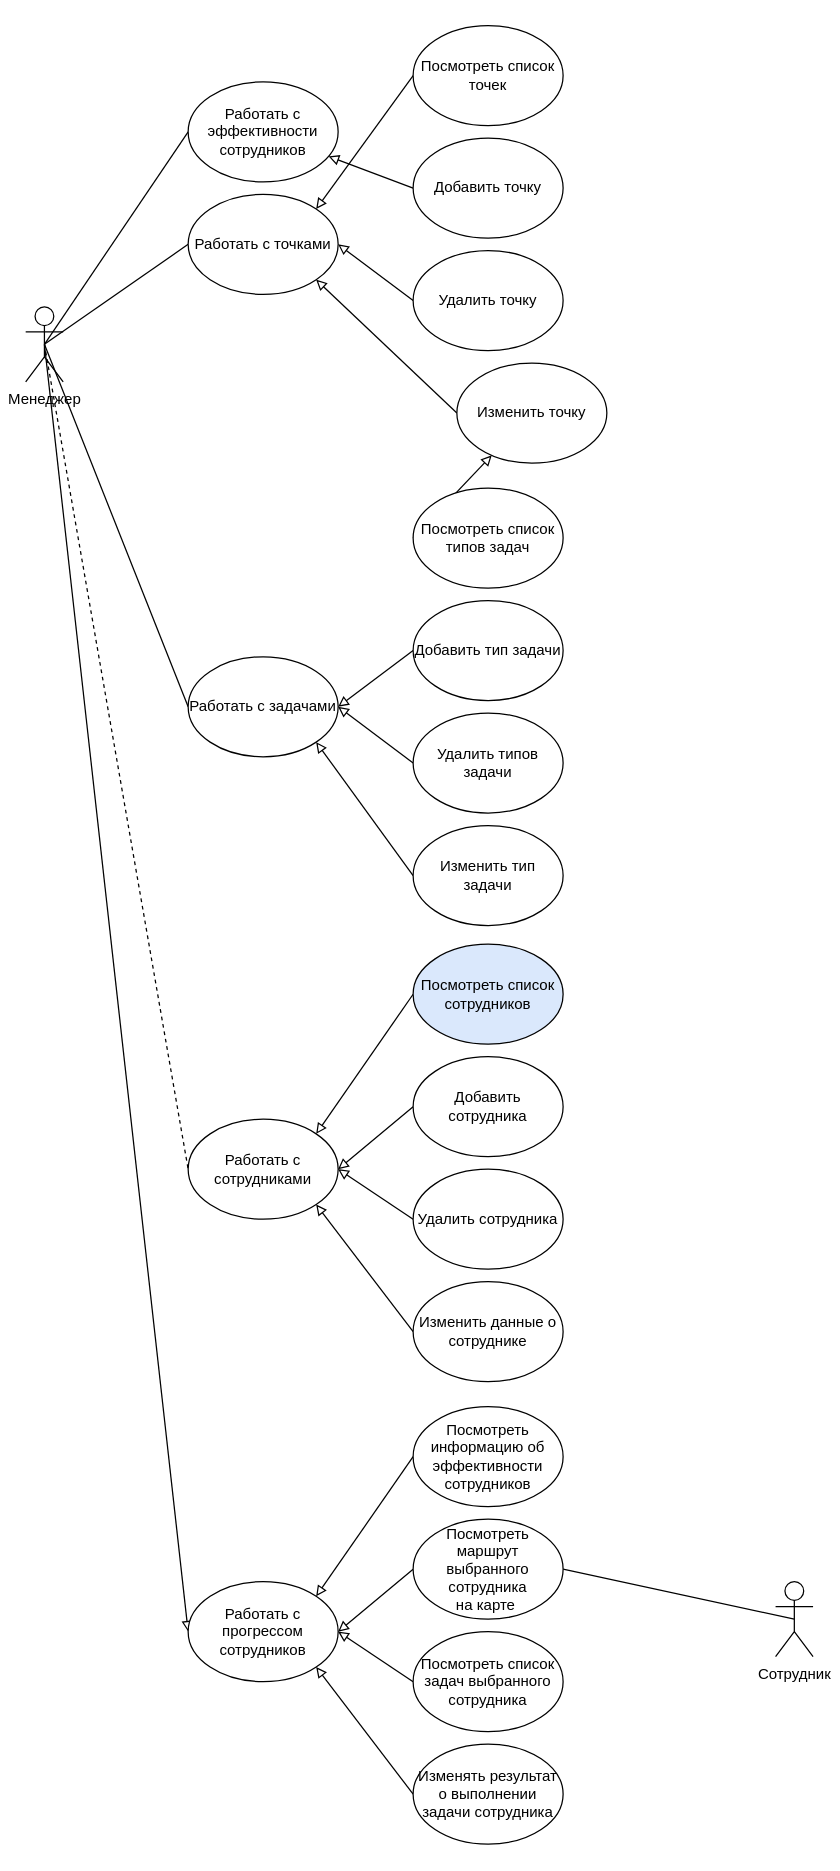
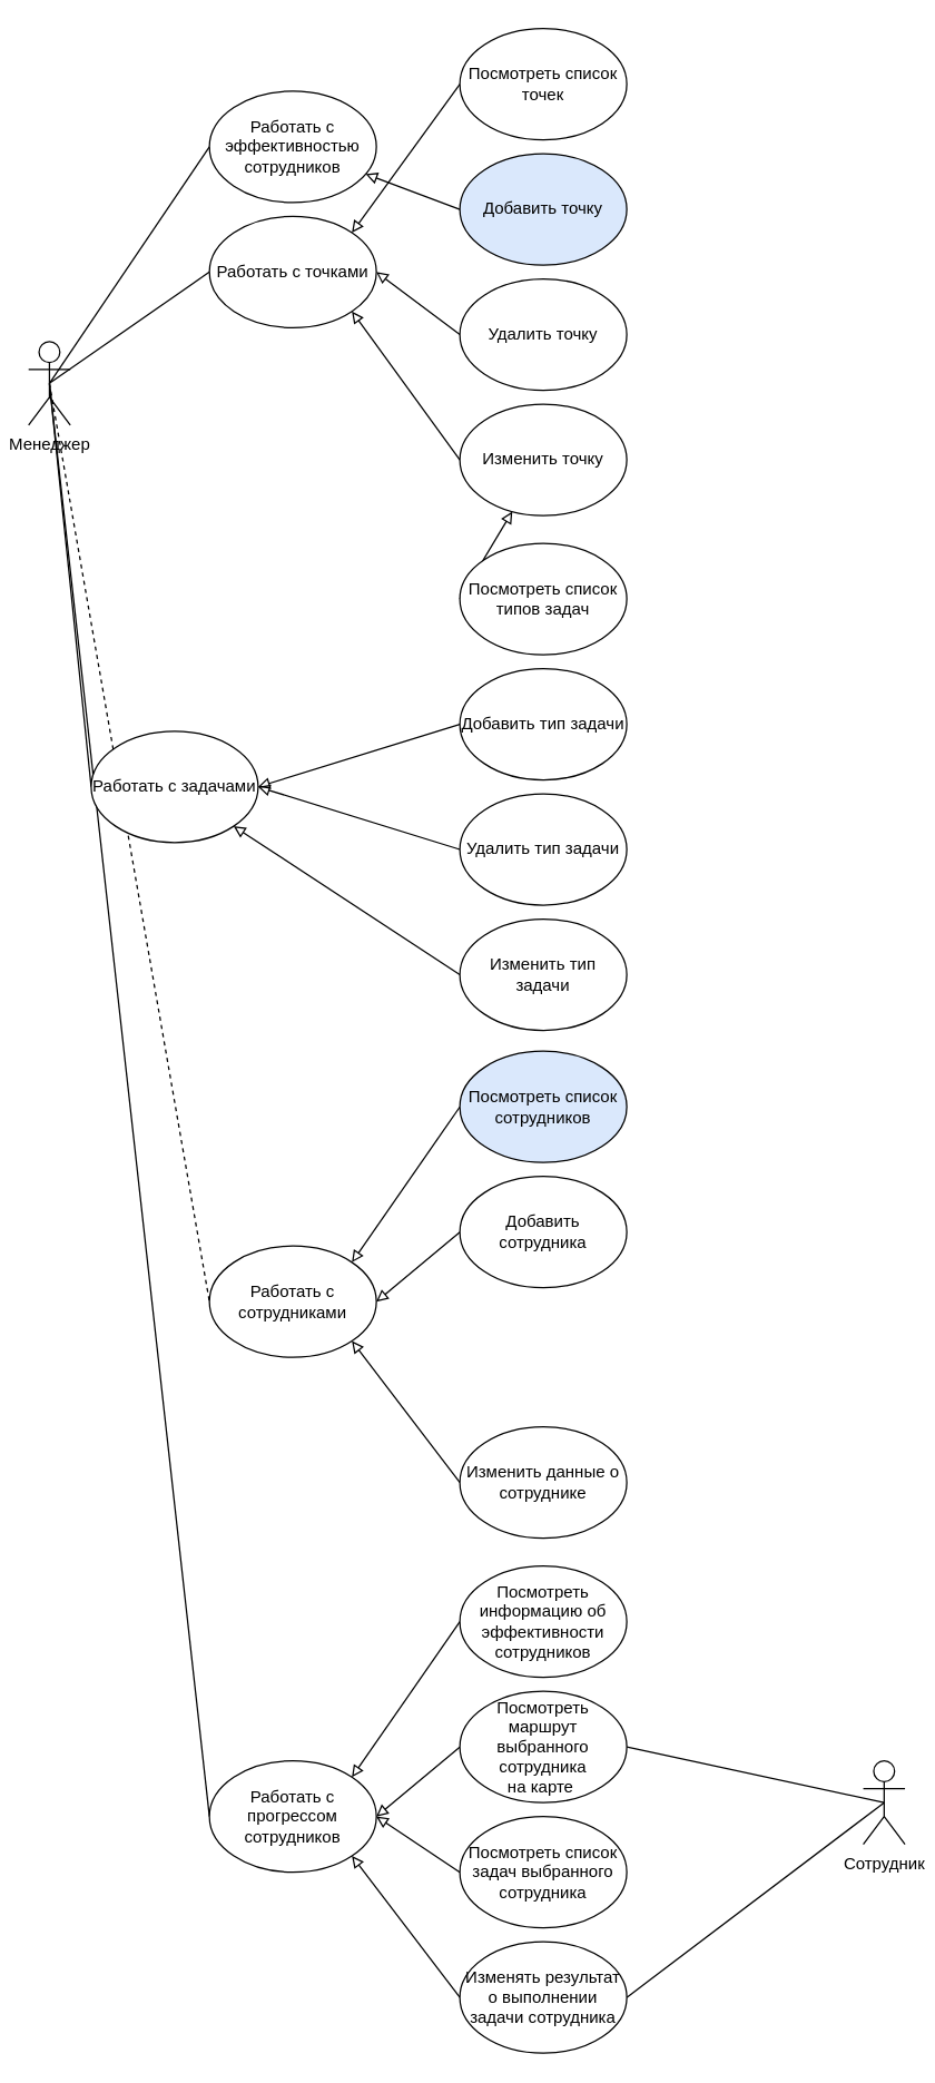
  <mxCell id="0" />
  <mxCell id="1" parent="0" />
  <mxCell id="2" style="edgeStyle=none;rounded=0;orthogonalLoop=1;jettySize=auto;html=1;exitX=0.5;exitY=0.5;exitDx=0;exitDy=0;exitPerimeter=0;entryX=1;entryY=0.5;entryDx=0;entryDy=0;endArrow=none;endFill=0;" edge="1" parent="1" source="4" target="43"><mxGeometry relative="1" as="geometry" /></mxCell>
+ <mxCell id="3" style="edgeStyle=none;rounded=0;orthogonalLoop=1;jettySize=auto;html=1;exitX=0.5;exitY=0.5;exitDx=0;exitDy=0;exitPerimeter=0;entryX=1;entryY=0.5;entryDx=0;entryDy=0;endArrow=none;endFill=0;" edge="1" parent="1" source="4" target="47"><mxGeometry relative="1" as="geometry" /></mxCell>
  <mxCell id="4" value="Сотрудник" style="shape=umlActor;verticalLabelPosition=bottom;verticalAlign=top;html=1;outlineConnect=0;" vertex="1" parent="1"><mxGeometry x="620" y="1265" width="30" height="60" as="geometry" /></mxCell>
  <mxCell id="5" style="rounded=0;orthogonalLoop=1;jettySize=auto;html=1;entryX=0;entryY=0.5;entryDx=0;entryDy=0;endArrow=none;endFill=0;exitX=0.5;exitY=0.5;exitDx=0;exitDy=0;exitPerimeter=0;" edge="1" parent="1" source="10" target="14"><mxGeometry relative="1" as="geometry" /></mxCell>
  <mxCell id="6" style="edgeStyle=none;rounded=0;orthogonalLoop=1;jettySize=auto;html=1;entryX=0;entryY=0.5;entryDx=0;entryDy=0;endArrow=none;endFill=0;exitX=0.5;exitY=0.5;exitDx=0;exitDy=0;exitPerimeter=0;" edge="1" parent="1" source="10" target="11"><mxGeometry relative="1" as="geometry"><mxPoint x="40" y="275" as="sourcePoint" /></mxGeometry></mxCell>
  <mxCell id="7" style="edgeStyle=none;rounded=0;orthogonalLoop=1;jettySize=auto;html=1;exitX=0.5;exitY=0.5;exitDx=0;exitDy=0;exitPerimeter=0;entryX=0;entryY=0.5;entryDx=0;entryDy=0;endArrow=none;endFill=0;" edge="1" parent="1" source="10" target="12"><mxGeometry relative="1" as="geometry" /></mxCell>
  <mxCell id="8" style="edgeStyle=none;rounded=0;orthogonalLoop=1;jettySize=auto;html=1;exitX=0.5;exitY=0.5;exitDx=0;exitDy=0;exitPerimeter=0;entryX=0;entryY=0.5;entryDx=0;entryDy=0;endArrow=none;endFill=0;dashed=1;" edge="1" parent="1" source="10" target="13"><mxGeometry relative="1" as="geometry" /></mxCell>
- <mxCell id="9" style="edgeStyle=none;rounded=0;orthogonalLoop=1;jettySize=auto;html=1;exitX=0.5;exitY=0.5;exitDx=0;exitDy=0;exitPerimeter=0;entryX=0;entryY=0.5;entryDx=0;entryDy=0;endArrow=block;endFill=0;" edge="1" parent="1" source="10" target="15"><mxGeometry relative="1" as="geometry" /></mxCell>
+ <mxCell id="9" style="edgeStyle=none;rounded=0;orthogonalLoop=1;jettySize=auto;html=1;exitX=0.5;exitY=0.5;exitDx=0;exitDy=0;exitPerimeter=0;entryX=0;entryY=0.5;entryDx=0;entryDy=0;endArrow=none;endFill=0;" edge="1" parent="1" source="10" target="15"><mxGeometry relative="1" as="geometry" /></mxCell>
  <mxCell id="10" value="Менеджер" style="shape=umlActor;verticalLabelPosition=bottom;verticalAlign=top;html=1;outlineConnect=0;" vertex="1" parent="1"><mxGeometry x="20" y="245" width="30" height="60" as="geometry" /></mxCell>
  <mxCell id="11" value="Работать с точками" style="ellipse;whiteSpace=wrap;html=1;" vertex="1" parent="1"><mxGeometry x="150" y="155" width="120" height="80" as="geometry" /></mxCell>
- <mxCell id="12" value="Работать с задачами" style="ellipse;whiteSpace=wrap;html=1;" vertex="1" parent="1"><mxGeometry x="150" y="525" width="120" height="80" as="geometry" /></mxCell>
+ <mxCell id="12" value="Работать с задачами" style="ellipse;whiteSpace=wrap;html=1;" vertex="1" parent="1"><mxGeometry x="65" y="525" width="120" height="80" as="geometry" /></mxCell>
  <mxCell id="13" value="Работать с сотрудниками" style="ellipse;whiteSpace=wrap;html=1;" vertex="1" parent="1"><mxGeometry x="150" y="895" width="120" height="80" as="geometry" /></mxCell>
- <mxCell id="14" value="Работать с эффективности сотрудников" style="ellipse;whiteSpace=wrap;html=1;" vertex="1" parent="1"><mxGeometry x="150" y="65" width="120" height="80" as="geometry" /></mxCell>
+ <mxCell id="14" value="Работать с эффективностью сотрудников" style="ellipse;whiteSpace=wrap;html=1;" vertex="1" parent="1"><mxGeometry x="150" y="65" width="120" height="80" as="geometry" /></mxCell>
  <mxCell id="15" value="Работать с прогрессом сотрудников" style="ellipse;whiteSpace=wrap;html=1;" vertex="1" parent="1"><mxGeometry x="150" y="1265" width="120" height="80" as="geometry" /></mxCell>
  <mxCell id="16" style="edgeStyle=none;rounded=0;orthogonalLoop=1;jettySize=auto;html=1;exitX=0;exitY=0.5;exitDx=0;exitDy=0;endArrow=block;endFill=0;entryX=1;entryY=0.5;entryDx=0;entryDy=0;" edge="1" parent="1" source="17" target="11"><mxGeometry relative="1" as="geometry"><mxPoint x="270" y="195" as="targetPoint" /></mxGeometry></mxCell>
  <mxCell id="17" value="Удалить точку" style="ellipse;whiteSpace=wrap;html=1;" vertex="1" parent="1"><mxGeometry x="330" y="200" width="120" height="80" as="geometry" /></mxCell>
  <mxCell id="18" style="edgeStyle=none;rounded=0;orthogonalLoop=1;jettySize=auto;html=1;exitX=0;exitY=0.5;exitDx=0;exitDy=0;endArrow=block;endFill=0;" edge="1" parent="1" source="19" target="14"><mxGeometry relative="1" as="geometry"><mxPoint x="270" y="195" as="targetPoint" /></mxGeometry></mxCell>
- <mxCell id="19" value="Добавить точку" style="ellipse;whiteSpace=wrap;html=1;" vertex="1" parent="1"><mxGeometry x="330" y="110" width="120" height="80" as="geometry" /></mxCell>
+ <mxCell id="19" value="Добавить точку" style="ellipse;whiteSpace=wrap;html=1;fillColor=#dae8fc;" vertex="1" parent="1"><mxGeometry x="330" y="110" width="120" height="80" as="geometry" /></mxCell>
  <mxCell id="20" style="edgeStyle=none;rounded=0;orthogonalLoop=1;jettySize=auto;html=1;exitX=0;exitY=0.5;exitDx=0;exitDy=0;entryX=1;entryY=0;entryDx=0;entryDy=0;endArrow=block;endFill=0;" edge="1" parent="1" source="21" target="11"><mxGeometry relative="1" as="geometry" /></mxCell>
  <mxCell id="21" value="Посмотреть список точек" style="ellipse;whiteSpace=wrap;html=1;" vertex="1" parent="1"><mxGeometry x="330" y="20" width="120" height="80" as="geometry" /></mxCell>
  <mxCell id="22" style="edgeStyle=none;rounded=0;orthogonalLoop=1;jettySize=auto;html=1;exitX=0;exitY=0.5;exitDx=0;exitDy=0;endArrow=block;endFill=0;entryX=1;entryY=1;entryDx=0;entryDy=0;" edge="1" parent="1" source="23" target="11"><mxGeometry relative="1" as="geometry"><mxPoint x="270" y="195" as="targetPoint" /></mxGeometry></mxCell>
- <mxCell id="23" value="Изменить точку" style="ellipse;whiteSpace=wrap;html=1;" vertex="1" parent="1"><mxGeometry x="365" y="290" width="120" height="80" as="geometry" /></mxCell>
+ <mxCell id="23" value="Изменить точку" style="ellipse;whiteSpace=wrap;html=1;" vertex="1" parent="1"><mxGeometry x="330" y="290" width="120" height="80" as="geometry" /></mxCell>
  <mxCell id="24" style="edgeStyle=none;rounded=0;orthogonalLoop=1;jettySize=auto;html=1;exitX=0;exitY=0.5;exitDx=0;exitDy=0;entryX=1;entryY=0.5;entryDx=0;entryDy=0;endArrow=block;endFill=0;" edge="1" parent="1" source="25" target="12"><mxGeometry relative="1" as="geometry" /></mxCell>
- <mxCell id="25" value="Удалить типов задачи" style="ellipse;whiteSpace=wrap;html=1;" vertex="1" parent="1"><mxGeometry x="330" y="570" width="120" height="80" as="geometry" /></mxCell>
+ <mxCell id="25" value="Удалить тип задачи" style="ellipse;whiteSpace=wrap;html=1;" vertex="1" parent="1"><mxGeometry x="330" y="570" width="120" height="80" as="geometry" /></mxCell>
  <mxCell id="26" style="edgeStyle=none;rounded=0;orthogonalLoop=1;jettySize=auto;html=1;exitX=0;exitY=0.5;exitDx=0;exitDy=0;entryX=1;entryY=0.5;entryDx=0;entryDy=0;endArrow=block;endFill=0;" edge="1" parent="1" source="27" target="12"><mxGeometry relative="1" as="geometry" /></mxCell>
  <mxCell id="27" value="Добавить тип задачи" style="ellipse;whiteSpace=wrap;html=1;" vertex="1" parent="1"><mxGeometry x="330" y="480" width="120" height="80" as="geometry" /></mxCell>
  <mxCell id="28" style="edgeStyle=none;rounded=0;orthogonalLoop=1;jettySize=auto;html=1;exitX=0;exitY=0.5;exitDx=0;exitDy=0;endArrow=block;endFill=0;" edge="1" parent="1" source="29" target="23"><mxGeometry relative="1" as="geometry" /></mxCell>
  <mxCell id="29" value="Посмотреть список типов задач" style="ellipse;whiteSpace=wrap;html=1;" vertex="1" parent="1"><mxGeometry x="330" y="390" width="120" height="80" as="geometry" /></mxCell>
  <mxCell id="30" style="edgeStyle=none;rounded=0;orthogonalLoop=1;jettySize=auto;html=1;exitX=0;exitY=0.5;exitDx=0;exitDy=0;entryX=1;entryY=1;entryDx=0;entryDy=0;endArrow=block;endFill=0;" edge="1" parent="1" source="31" target="12"><mxGeometry relative="1" as="geometry" /></mxCell>
  <mxCell id="31" value="Изменить тип задачи" style="ellipse;whiteSpace=wrap;html=1;" vertex="1" parent="1"><mxGeometry x="330" y="660" width="120" height="80" as="geometry" /></mxCell>
- <mxCell id="32" style="edgeStyle=none;rounded=0;orthogonalLoop=1;jettySize=auto;html=1;exitX=0;exitY=0.5;exitDx=0;exitDy=0;entryX=1;entryY=0.5;entryDx=0;entryDy=0;endArrow=block;endFill=0;" edge="1" parent="1" source="33" target="13"><mxGeometry relative="1" as="geometry" /></mxCell>
- <mxCell id="33" value="Удалить сотрудника" style="ellipse;whiteSpace=wrap;html=1;" vertex="1" parent="1"><mxGeometry x="330" y="935" width="120" height="80" as="geometry" /></mxCell>
  <mxCell id="34" style="edgeStyle=none;rounded=0;orthogonalLoop=1;jettySize=auto;html=1;exitX=0;exitY=0.5;exitDx=0;exitDy=0;entryX=1;entryY=0.5;entryDx=0;entryDy=0;endArrow=block;endFill=0;" edge="1" parent="1" source="35" target="13"><mxGeometry relative="1" as="geometry" /></mxCell>
  <mxCell id="35" value="Добавить сотрудника" style="ellipse;whiteSpace=wrap;html=1;" vertex="1" parent="1"><mxGeometry x="330" y="845" width="120" height="80" as="geometry" /></mxCell>
  <mxCell id="36" style="edgeStyle=none;rounded=0;orthogonalLoop=1;jettySize=auto;html=1;exitX=0;exitY=0.5;exitDx=0;exitDy=0;entryX=1;entryY=0;entryDx=0;entryDy=0;endArrow=block;endFill=0;" edge="1" parent="1" source="37" target="13"><mxGeometry relative="1" as="geometry" /></mxCell>
  <mxCell id="37" value="Посмотреть список сотрудников" style="ellipse;whiteSpace=wrap;html=1;fillColor=#dae8fc;" vertex="1" parent="1"><mxGeometry x="330" y="755" width="120" height="80" as="geometry" /></mxCell>
  <mxCell id="38" style="edgeStyle=none;rounded=0;orthogonalLoop=1;jettySize=auto;html=1;exitX=0;exitY=0.5;exitDx=0;exitDy=0;entryX=1;entryY=1;entryDx=0;entryDy=0;endArrow=block;endFill=0;" edge="1" parent="1" source="39" target="13"><mxGeometry relative="1" as="geometry" /></mxCell>
  <mxCell id="39" value="Изменить данные о сотруднике" style="ellipse;whiteSpace=wrap;html=1;" vertex="1" parent="1"><mxGeometry x="330" y="1025" width="120" height="80" as="geometry" /></mxCell>
  <mxCell id="40" style="edgeStyle=none;rounded=0;orthogonalLoop=1;jettySize=auto;html=1;exitX=0;exitY=0.5;exitDx=0;exitDy=0;entryX=1;entryY=0.5;entryDx=0;entryDy=0;endArrow=block;endFill=0;" edge="1" parent="1" source="41" target="15"><mxGeometry relative="1" as="geometry" /></mxCell>
  <mxCell id="41" value="Посмотреть список задач выбранного сотрудника" style="ellipse;whiteSpace=wrap;html=1;" vertex="1" parent="1"><mxGeometry x="330" y="1305" width="120" height="80" as="geometry" /></mxCell>
  <mxCell id="42" style="edgeStyle=none;rounded=0;orthogonalLoop=1;jettySize=auto;html=1;exitX=0;exitY=0.5;exitDx=0;exitDy=0;entryX=1;entryY=0.5;entryDx=0;entryDy=0;endArrow=block;endFill=0;" edge="1" parent="1" source="43" target="15"><mxGeometry relative="1" as="geometry" /></mxCell>
  <mxCell id="43" value="Посмотреть маршрут выбранного сотрудника &lt;br&gt;на карте&amp;nbsp;" style="ellipse;whiteSpace=wrap;html=1;" vertex="1" parent="1"><mxGeometry x="330" y="1215" width="120" height="80" as="geometry" /></mxCell>
  <mxCell id="44" style="edgeStyle=none;rounded=0;orthogonalLoop=1;jettySize=auto;html=1;exitX=0;exitY=0.5;exitDx=0;exitDy=0;entryX=1;entryY=0;entryDx=0;entryDy=0;endArrow=block;endFill=0;" edge="1" parent="1" source="45" target="15"><mxGeometry relative="1" as="geometry" /></mxCell>
  <mxCell id="45" value="Посмотреть информацию об эффективности сотрудников" style="ellipse;whiteSpace=wrap;html=1;" vertex="1" parent="1"><mxGeometry x="330" y="1125" width="120" height="80" as="geometry" /></mxCell>
  <mxCell id="46" style="edgeStyle=none;rounded=0;orthogonalLoop=1;jettySize=auto;html=1;exitX=0;exitY=0.5;exitDx=0;exitDy=0;entryX=1;entryY=1;entryDx=0;entryDy=0;endArrow=block;endFill=0;" edge="1" parent="1" source="47" target="15"><mxGeometry relative="1" as="geometry" /></mxCell>
  <mxCell id="47" value="Изменять результат о выполнении задачи сотрудника" style="ellipse;whiteSpace=wrap;html=1;" vertex="1" parent="1"><mxGeometry x="330" y="1395" width="120" height="80" as="geometry" /></mxCell>
